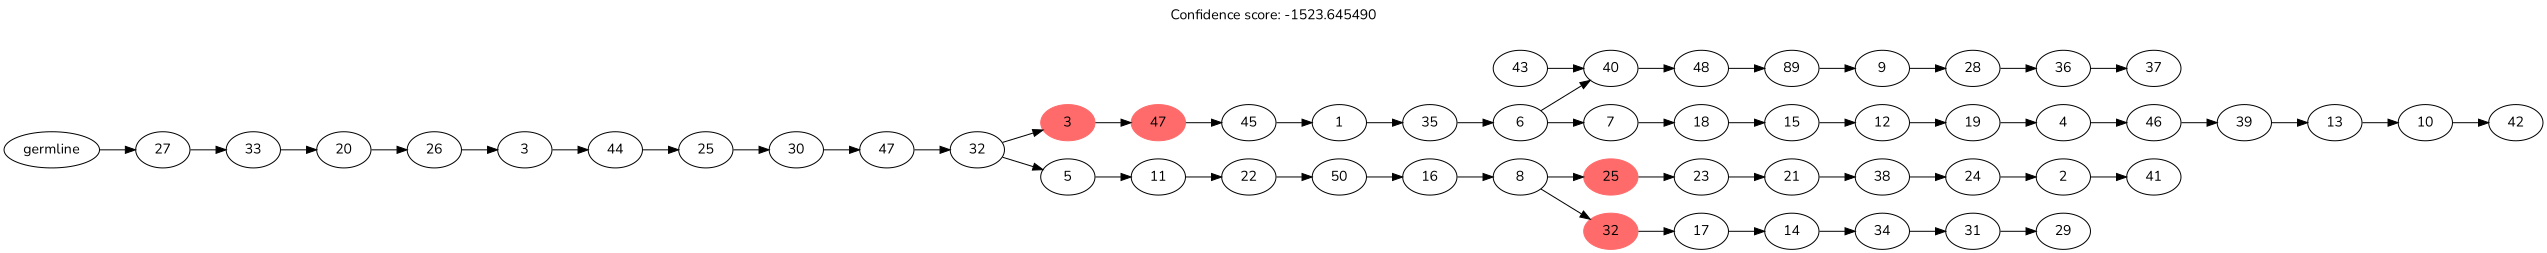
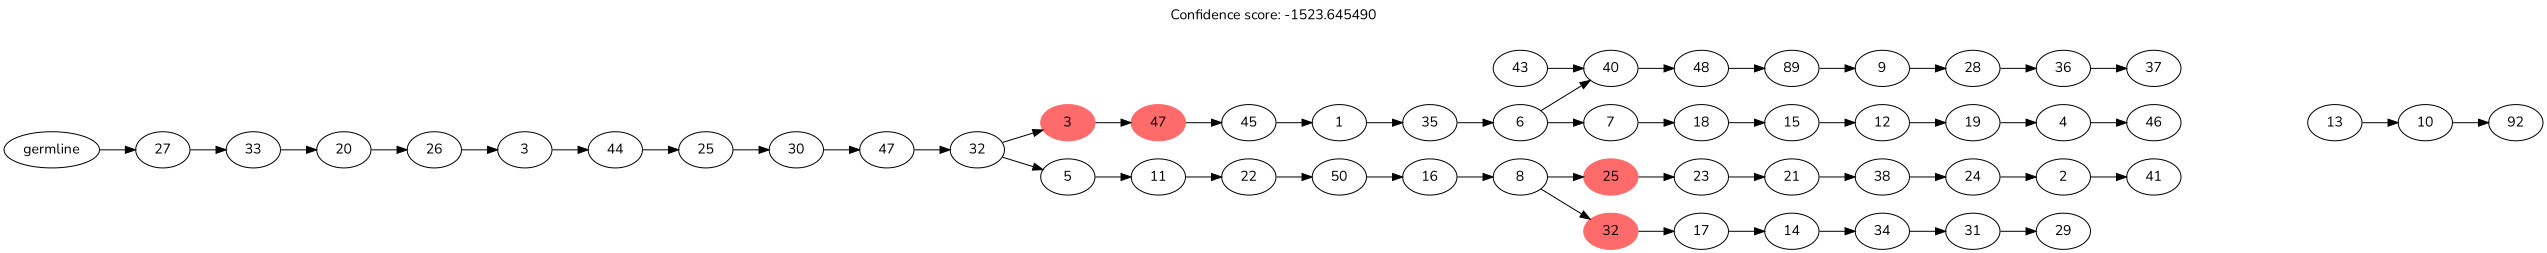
  digraph {
    fontname=Nunito
    label="Confidence score: -1523.645490"
    labelloc=t
    rankdir=LR
    node [fontname=Nunito]
    edge [fontname=Nunito]
    n1 [label=36]
    n2 [label=37]
    n3 [label=28]
    n4 [label=9]
    n5 [label=89]
    n6 [label=48]
    n7 [label=40]
    n8 [label=43]
    n9 [label=10]
-   n10 [label=42]
+   n10 [label=92]
    n11 [label=13]
-   n12 [label=39]
    n13 [label=46]
    n14 [label=4]
    n15 [label=19]
    n16 [label=12]
    n17 [label=15]
    n18 [label=18]
    n19 [label=7]
    n20 [label=6]
    n21 [label=35]
    n22 [label=1]
    n23 [label=45]
    n24 [color=indianred1 label=47 style=filled]
    n25 [color=indianred1 label=3 style=filled]
    n26 [label=2]
    n27 [label=41]
    n28 [label=24]
    n29 [label=38]
    n30 [label=21]
    n31 [label=23]
    n32 [color=indianred1 label=25 style=filled]
    n33 [label=31]
    n34 [label=29]
    n35 [label=34]
    n36 [label=14]
    n37 [label=17]
    n38 [color=indianred1 label=32 style=filled]
    n39 [label=8]
    n40 [label=16]
    n41 [label=50]
    n42 [label=22]
    n43 [label=11]
    n44 [label=5]
    n45 [label=32]
    n46 [label=47]
    n47 [label=30]
    n48 [label=25]
    n49 [label=44]
    n50 [label=3]
    n51 [label=26]
    n52 [label=20]
    n53 [label=33]
    n54 [label=27]
    n55 [label=germline]
    n1 -> n2
    n3 -> n1
    n4 -> n3
    n5 -> n4
    n6 -> n5
    n7 -> n6
    n8 -> n7
    n9 -> n10
    n11 -> n9
-   n12 -> n11
-   n13 -> n12
    n14 -> n13
    n15 -> n14
    n16 -> n15
    n17 -> n16
    n18 -> n17
    n19 -> n18
    n20 -> n7
    n20 -> n19
    n21 -> n20
    n22 -> n21
    n23 -> n22
    n24 -> n23
    n25 -> n24
    n26 -> n27
    n28 -> n26
    n29 -> n28
    n30 -> n29
    n31 -> n30
    n32 -> n31
    n33 -> n34
    n35 -> n33
    n36 -> n35
    n37 -> n36
    n38 -> n37
    n39 -> n32
    n39 -> n38
    n40 -> n39
    n41 -> n40
    n42 -> n41
    n43 -> n42
    n44 -> n43
    n45 -> n25
    n45 -> n44
    n46 -> n45
    n47 -> n46
    n48 -> n47
    n49 -> n48
    n50 -> n49
    n51 -> n50
    n52 -> n51
    n53 -> n52
    n54 -> n53
    n55 -> n54
  }
